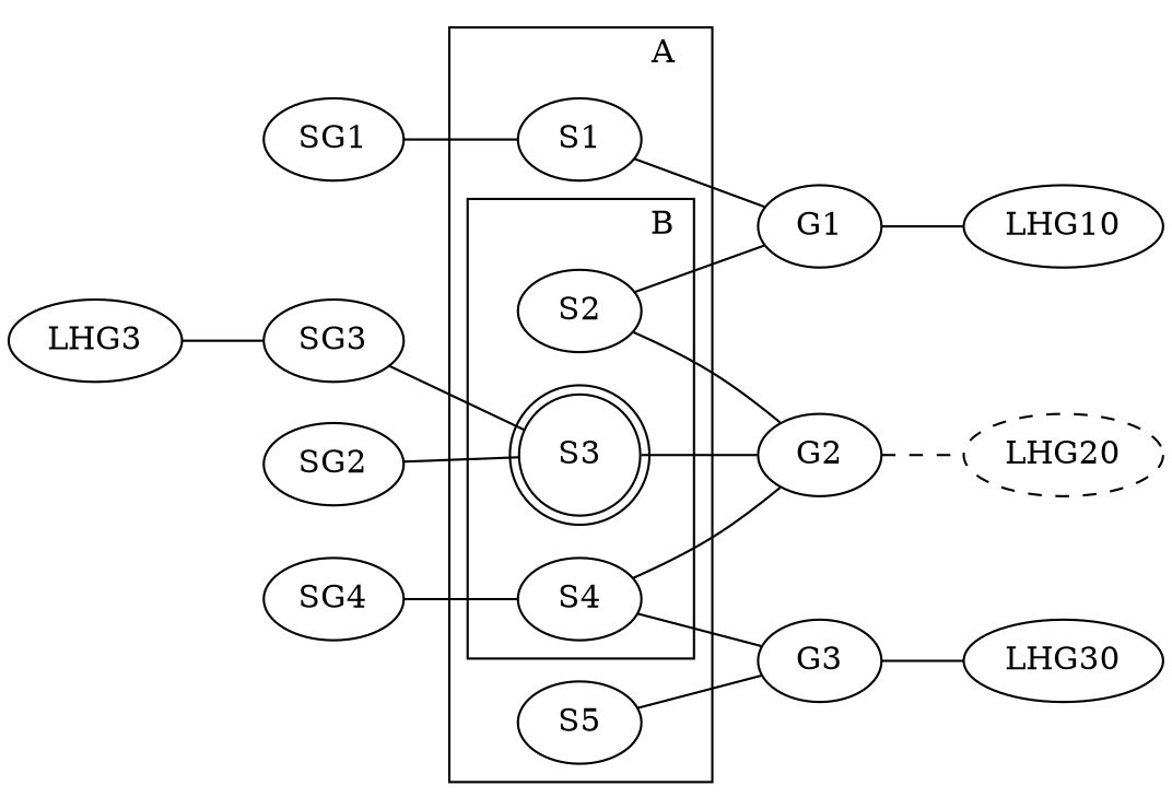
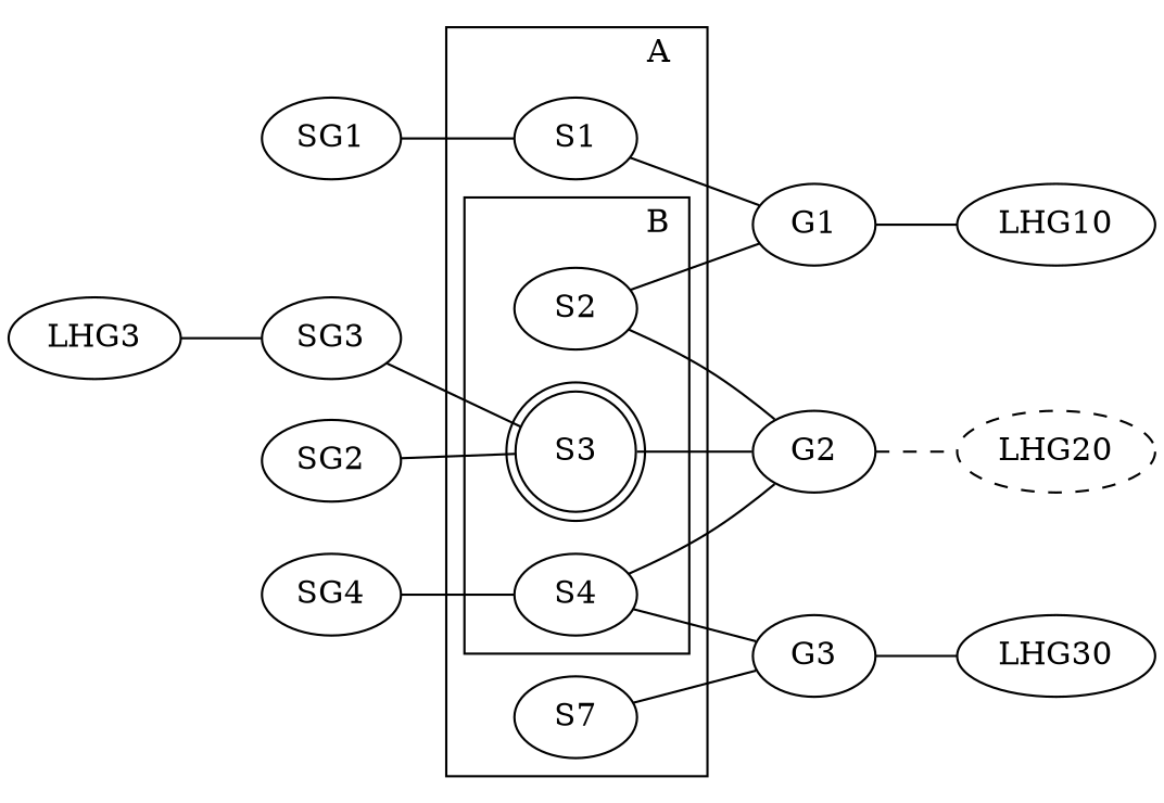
  graph {
    rankdir=LR
    S2
    S3 [shape=doublecircle]
    S4
    S1
-   S5
+   S5 [label=S7]
    G1
    G2
    G3
    LHG3
    SG3
    SG1
    LHG10
    SG2
    LHG20 [style=dashed]
    SG4
    LHG30
    subgraph cluster_1 {
      label="                A"
      S1
      S5
      subgraph cluster_2 {
        label="                B"
        S2
        S3
        S4
      }
    }
    S2 -- G1
    S2 -- G2
    S3 -- G2
    S4 -- G2
    S4 -- G3
    S1 -- G1
    S5 -- G3
    G1 -- LHG10
    G2 -- LHG20 [style=dashed]
    G3 -- LHG30
    LHG3 -- SG3
    SG3 -- S3
    SG1 -- S1
    SG2 -- S3
    SG4 -- S4
  }
